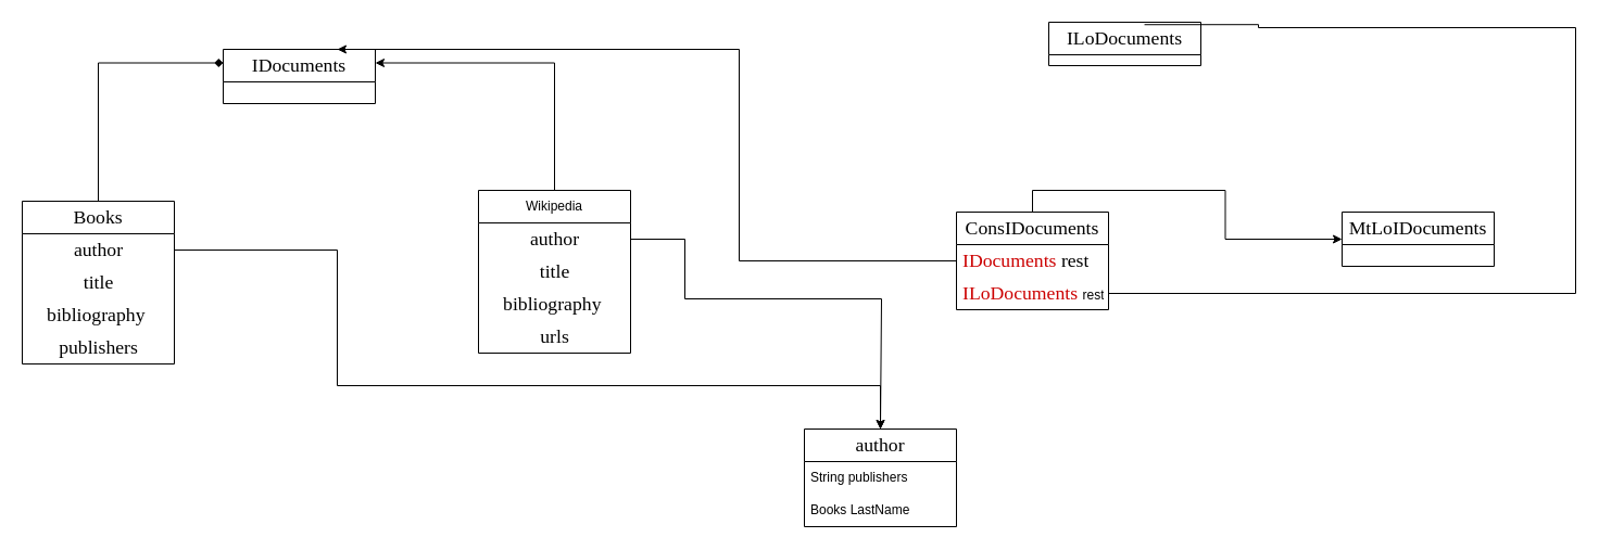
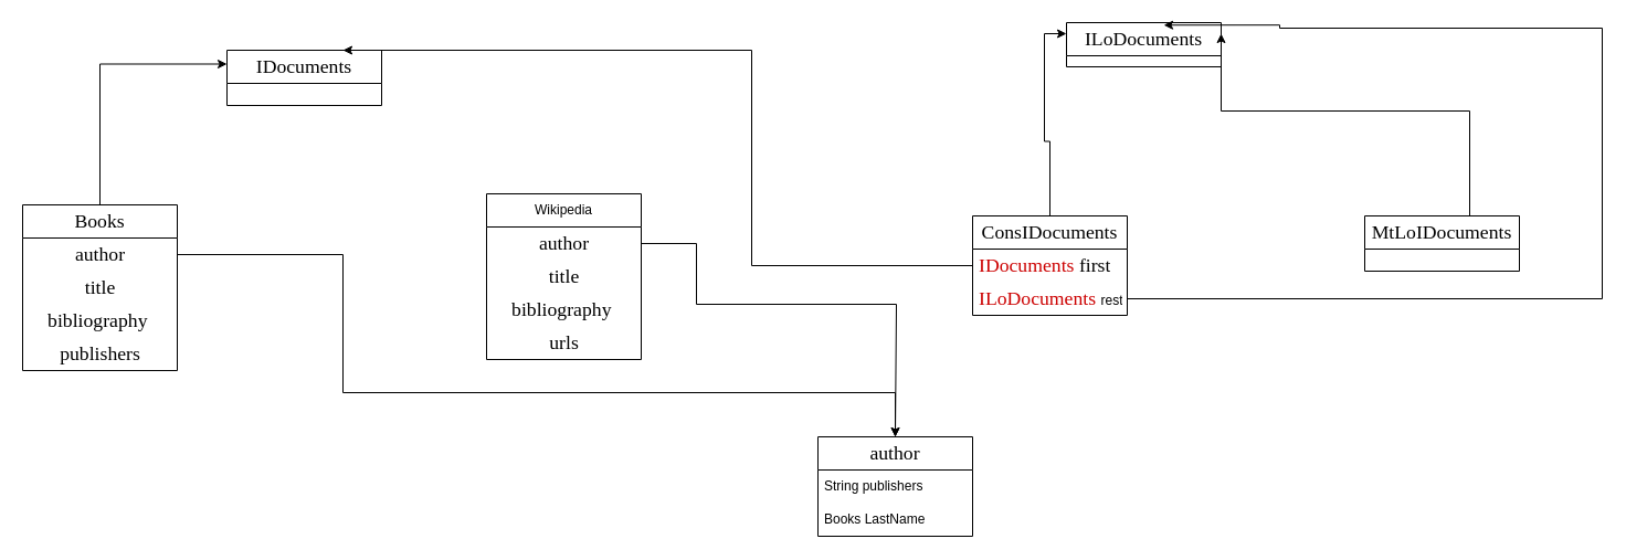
  <mxCell id="0" />
  <mxCell id="1" parent="0" />
  <mxCell id="2" value="&lt;span style=&quot;font-family: Charter-Racket, serif; font-size: 17.7px; text-align: left; background-color: rgb(255, 255, 255);&quot;&gt;IDocuments&lt;/span&gt;" style="swimlane;fontStyle=0;childLayout=stackLayout;horizontal=1;startSize=30;horizontalStack=0;resizeParent=1;resizeParentMax=0;resizeLast=0;collapsible=1;marginBottom=0;whiteSpace=wrap;html=1;" parent="1" vertex="1"><mxGeometry x="205" y="45" width="140" height="50" as="geometry" /></mxCell>
- <mxCell id="3" style="edgeStyle=orthogonalEdgeStyle;rounded=0;orthogonalLoop=1;jettySize=auto;html=1;exitX=0.5;exitY=0;exitDx=0;exitDy=0;entryX=1;entryY=0.25;entryDx=0;entryDy=0;" parent="1" source="4" target="2" edge="1"><mxGeometry relative="1" as="geometry" /></mxCell>
  <mxCell id="4" value="Wikipedia" style="swimlane;fontStyle=0;childLayout=stackLayout;horizontal=1;startSize=30;horizontalStack=0;resizeParent=1;resizeParentMax=0;resizeLast=0;collapsible=1;marginBottom=0;whiteSpace=wrap;html=1;" parent="1" vertex="1"><mxGeometry x="440" y="175" width="140" height="150" as="geometry" /></mxCell>
  <mxCell id="5" style="edgeStyle=orthogonalEdgeStyle;rounded=0;orthogonalLoop=1;jettySize=auto;html=1;" edge="1" parent="4" source="6"><mxGeometry relative="1" as="geometry"><mxPoint x="370" y="220.0" as="targetPoint" /><Array as="points"><mxPoint x="190" y="45" /><mxPoint x="190" y="100" /><mxPoint x="371" y="100" /><mxPoint x="371" y="220" /></Array></mxGeometry></mxCell>
  <mxCell id="6" value="&lt;span style=&quot;font-family: Charter-Racket, serif; font-size: 17.7px; text-align: left; text-wrap-mode: wrap; background-color: rgb(255, 255, 255);&quot;&gt;author&lt;/span&gt;" style="text;html=1;align=center;verticalAlign=middle;resizable=0;points=[];autosize=1;strokeColor=none;fillColor=none;" parent="4" vertex="1"><mxGeometry y="30" width="140" height="30" as="geometry" /></mxCell>
  <mxCell id="7" value="&lt;span style=&quot;font-family: Charter-Racket, serif; font-size: 17.7px; text-align: left; text-wrap-mode: wrap; background-color: rgb(255, 255, 255);&quot;&gt;title&lt;/span&gt;" style="text;html=1;align=center;verticalAlign=middle;resizable=0;points=[];autosize=1;strokeColor=none;fillColor=none;" parent="4" vertex="1"><mxGeometry y="60" width="140" height="30" as="geometry" /></mxCell>
  <mxCell id="8" value="&lt;span style=&quot;font-family: Charter-Racket, serif; font-size: 17.7px; text-align: left; text-wrap-mode: wrap; background-color: rgb(255, 255, 255);&quot;&gt;bibliography&amp;nbsp;&lt;/span&gt;" style="text;html=1;align=center;verticalAlign=middle;resizable=0;points=[];autosize=1;strokeColor=none;fillColor=none;" parent="4" vertex="1"><mxGeometry y="90" width="140" height="30" as="geometry" /></mxCell>
  <mxCell id="9" value="&lt;span style=&quot;font-family: Charter-Racket, serif; font-size: 17.7px; text-align: left; text-wrap-mode: wrap; background-color: rgb(255, 255, 255);&quot;&gt;urls&lt;/span&gt;" style="text;html=1;align=center;verticalAlign=middle;resizable=0;points=[];autosize=1;strokeColor=none;fillColor=none;" parent="4" vertex="1"><mxGeometry y="120" width="140" height="30" as="geometry" /></mxCell>
- <mxCell id="10" style="edgeStyle=orthogonalEdgeStyle;rounded=0;orthogonalLoop=1;jettySize=auto;html=1;exitX=0.5;exitY=0;exitDx=0;exitDy=0;entryX=0;entryY=0.25;entryDx=0;entryDy=0;endArrow=diamond;" parent="1" source="11" target="2" edge="1"><mxGeometry relative="1" as="geometry" /></mxCell>
+ <mxCell id="10" style="edgeStyle=orthogonalEdgeStyle;rounded=0;orthogonalLoop=1;jettySize=auto;html=1;exitX=0.5;exitY=0;exitDx=0;exitDy=0;entryX=0;entryY=0.25;entryDx=0;entryDy=0;" parent="1" source="11" target="2" edge="1"><mxGeometry relative="1" as="geometry" /></mxCell>
  <mxCell id="11" value="&lt;span style=&quot;font-family: Charter-Racket, serif; font-size: 17.7px; text-align: left; background-color: rgb(255, 255, 255);&quot;&gt;Books&lt;/span&gt;" style="swimlane;fontStyle=0;childLayout=stackLayout;horizontal=1;startSize=30;horizontalStack=0;resizeParent=1;resizeParentMax=0;resizeLast=0;collapsible=1;marginBottom=0;whiteSpace=wrap;html=1;" parent="1" vertex="1"><mxGeometry x="20" y="185" width="140" height="150" as="geometry" /></mxCell>
  <mxCell id="12" value="&lt;span style=&quot;font-family: Charter-Racket, serif; font-size: 17.7px; text-align: left; text-wrap-mode: wrap; background-color: rgb(255, 255, 255);&quot;&gt;author&lt;/span&gt;" style="text;html=1;align=center;verticalAlign=middle;resizable=0;points=[];autosize=1;strokeColor=none;fillColor=none;" parent="11" vertex="1"><mxGeometry y="30" width="140" height="30" as="geometry" /></mxCell>
  <mxCell id="13" value="&lt;span style=&quot;font-family: Charter-Racket, serif; font-size: 17.7px; text-align: left; text-wrap-mode: wrap; background-color: rgb(255, 255, 255);&quot;&gt;title&lt;/span&gt;" style="text;html=1;align=center;verticalAlign=middle;resizable=0;points=[];autosize=1;strokeColor=none;fillColor=none;" parent="11" vertex="1"><mxGeometry y="60" width="140" height="30" as="geometry" /></mxCell>
  <mxCell id="14" value="&lt;span style=&quot;font-family: Charter-Racket, serif; font-size: 17.7px; text-align: left; text-wrap-mode: wrap; background-color: rgb(255, 255, 255);&quot;&gt;bibliography&amp;nbsp;&lt;/span&gt;" style="text;html=1;align=center;verticalAlign=middle;resizable=0;points=[];autosize=1;strokeColor=none;fillColor=none;" parent="11" vertex="1"><mxGeometry y="90" width="140" height="30" as="geometry" /></mxCell>
  <mxCell id="15" value="&lt;span style=&quot;font-family: Charter-Racket, serif; font-size: 17.7px; text-align: left; text-wrap-mode: wrap; background-color: rgb(255, 255, 255);&quot;&gt;publishers&lt;/span&gt;" style="text;html=1;align=center;verticalAlign=middle;resizable=0;points=[];autosize=1;strokeColor=none;fillColor=none;" parent="11" vertex="1"><mxGeometry y="120" width="140" height="30" as="geometry" /></mxCell>
- <mxCell id="16" style="edgeStyle=orthogonalEdgeStyle;rounded=0;orthogonalLoop=1;jettySize=auto;html=1;exitX=0.5;exitY=0;exitDx=0;exitDy=0;" parent="1" source="17" target="22" edge="1"><mxGeometry relative="1" as="geometry" /></mxCell>
+ <mxCell id="16" style="edgeStyle=orthogonalEdgeStyle;rounded=0;orthogonalLoop=1;jettySize=auto;html=1;exitX=0.5;exitY=0;exitDx=0;exitDy=0;entryX=0;entryY=0.25;entryDx=0;entryDy=0;" parent="1" source="17" target="20" edge="1"><mxGeometry relative="1" as="geometry" /></mxCell>
  <mxCell id="17" value="&lt;span style=&quot;font-family: Charter-Racket, serif; font-size: 17.7px; text-align: left; background-color: rgb(255, 255, 255);&quot;&gt;ConsIDocuments&lt;/span&gt;" style="swimlane;fontStyle=0;childLayout=stackLayout;horizontal=1;startSize=30;horizontalStack=0;resizeParent=1;resizeParentMax=0;resizeLast=0;collapsible=1;marginBottom=0;whiteSpace=wrap;html=1;" parent="1" vertex="1"><mxGeometry x="880" y="195" width="140" height="90" as="geometry" /></mxCell>
- <mxCell id="18" value="&lt;span style=&quot;font-family: Charter-Racket, serif; font-size: 17.7px; background-color: rgb(255, 255, 255);&quot;&gt;&lt;font style=&quot;color: rgb(204, 0, 0);&quot;&gt;IDocuments &lt;/font&gt;&lt;font style=&quot;color: rgb(0, 0, 0);&quot;&gt;rest&lt;/font&gt;&lt;/span&gt;" style="text;strokeColor=none;fillColor=none;align=left;verticalAlign=middle;spacingLeft=4;spacingRight=4;overflow=hidden;points=[[0,0.5],[1,0.5]];portConstraint=eastwest;rotatable=0;whiteSpace=wrap;html=1;" parent="17" vertex="1"><mxGeometry y="30" width="140" height="30" as="geometry" /></mxCell>
+ <mxCell id="18" value="&lt;span style=&quot;font-family: Charter-Racket, serif; font-size: 17.7px; background-color: rgb(255, 255, 255);&quot;&gt;&lt;font style=&quot;color: rgb(204, 0, 0);&quot;&gt;IDocuments &lt;/font&gt;&lt;font style=&quot;color: rgb(0, 0, 0);&quot;&gt;first&lt;/font&gt;&lt;/span&gt;" style="text;strokeColor=none;fillColor=none;align=left;verticalAlign=middle;spacingLeft=4;spacingRight=4;overflow=hidden;points=[[0,0.5],[1,0.5]];portConstraint=eastwest;rotatable=0;whiteSpace=wrap;html=1;" parent="17" vertex="1"><mxGeometry y="30" width="140" height="30" as="geometry" /></mxCell>
  <mxCell id="19" value="&lt;span style=&quot;font-family: Charter-Racket, serif; font-size: 17.7px; background-color: rgb(255, 255, 255);&quot;&gt;&lt;font style=&quot;color: rgb(204, 0, 0);&quot;&gt;ILoDocuments&amp;nbsp;&lt;/font&gt;&lt;/span&gt;rest" style="text;strokeColor=none;fillColor=none;align=left;verticalAlign=middle;spacingLeft=4;spacingRight=4;overflow=hidden;points=[[0,0.5],[1,0.5]];portConstraint=eastwest;rotatable=0;whiteSpace=wrap;html=1;" parent="17" vertex="1"><mxGeometry y="60" width="140" height="30" as="geometry" /></mxCell>
  <mxCell id="20" value="&lt;span style=&quot;font-family: Charter-Racket, serif; font-size: 17.7px; text-align: left; background-color: rgb(255, 255, 255);&quot;&gt;ILoDocuments&lt;/span&gt;" style="swimlane;fontStyle=0;childLayout=stackLayout;horizontal=1;startSize=30;horizontalStack=0;resizeParent=1;resizeParentMax=0;resizeLast=0;collapsible=1;marginBottom=0;whiteSpace=wrap;html=1;" parent="1" vertex="1"><mxGeometry x="965" y="20" width="140" height="40" as="geometry" /></mxCell>
+ <mxCell id="21" style="edgeStyle=orthogonalEdgeStyle;rounded=0;orthogonalLoop=1;jettySize=auto;html=1;entryX=1;entryY=0.25;entryDx=0;entryDy=0;" parent="1" source="22" target="20" edge="1"><mxGeometry relative="1" as="geometry"><Array as="points"><mxPoint x="1330" y="100" /></Array></mxGeometry></mxCell>
  <mxCell id="22" value="&lt;span style=&quot;font-family: Charter-Racket, serif; font-size: 17.7px; text-align: left; background-color: rgb(255, 255, 255);&quot;&gt;MtLoIDocuments&lt;/span&gt;" style="swimlane;fontStyle=0;childLayout=stackLayout;horizontal=1;startSize=30;horizontalStack=0;resizeParent=1;resizeParentMax=0;resizeLast=0;collapsible=1;marginBottom=0;whiteSpace=wrap;html=1;" parent="1" vertex="1"><mxGeometry x="1235" y="195" width="140" height="50" as="geometry" /></mxCell>
  <mxCell id="23" style="edgeStyle=orthogonalEdgeStyle;rounded=0;orthogonalLoop=1;jettySize=auto;html=1;entryX=0.75;entryY=0;entryDx=0;entryDy=0;" parent="1" source="18" target="2" edge="1"><mxGeometry relative="1" as="geometry"><Array as="points"><mxPoint x="680" y="240" /><mxPoint x="680" y="45" /><mxPoint x="325" y="45" /></Array></mxGeometry></mxCell>
- <mxCell id="24" style="edgeStyle=orthogonalEdgeStyle;rounded=0;orthogonalLoop=1;jettySize=auto;html=1;entryX=0.629;entryY=0.056;entryDx=0;entryDy=0;entryPerimeter=0;endArrow=none;" parent="1" source="19" target="20" edge="1"><mxGeometry relative="1" as="geometry"><Array as="points"><mxPoint x="1450" y="270" /><mxPoint x="1450" y="25" /><mxPoint x="1158" y="25" /></Array></mxGeometry></mxCell>
+ <mxCell id="24" style="edgeStyle=orthogonalEdgeStyle;rounded=0;orthogonalLoop=1;jettySize=auto;html=1;entryX=0.629;entryY=0.056;entryDx=0;entryDy=0;entryPerimeter=0;" parent="1" source="19" target="20" edge="1"><mxGeometry relative="1" as="geometry"><Array as="points"><mxPoint x="1450" y="270" /><mxPoint x="1450" y="25" /><mxPoint x="1158" y="25" /></Array></mxGeometry></mxCell>
  <mxCell id="25" value="&lt;span style=&quot;font-family: Charter-Racket, serif; font-size: 17.7px; text-align: left; background-color: rgb(255, 255, 255);&quot;&gt;author&lt;/span&gt;" style="swimlane;fontStyle=0;childLayout=stackLayout;horizontal=1;startSize=30;horizontalStack=0;resizeParent=1;resizeParentMax=0;resizeLast=0;collapsible=1;marginBottom=0;whiteSpace=wrap;html=1;" vertex="1" parent="1"><mxGeometry x="740" y="395" width="140" height="90" as="geometry" /></mxCell>
  <mxCell id="26" value="String publishers" style="text;strokeColor=none;fillColor=none;align=left;verticalAlign=middle;spacingLeft=4;spacingRight=4;overflow=hidden;points=[[0,0.5],[1,0.5]];portConstraint=eastwest;rotatable=0;whiteSpace=wrap;html=1;" vertex="1" parent="25"><mxGeometry y="30" width="140" height="30" as="geometry" /></mxCell>
  <mxCell id="27" value="Books LastName" style="text;strokeColor=none;fillColor=none;align=left;verticalAlign=middle;spacingLeft=4;spacingRight=4;overflow=hidden;points=[[0,0.5],[1,0.5]];portConstraint=eastwest;rotatable=0;whiteSpace=wrap;html=1;" vertex="1" parent="25"><mxGeometry y="60" width="140" height="30" as="geometry" /></mxCell>
  <mxCell id="28" style="edgeStyle=orthogonalEdgeStyle;rounded=0;orthogonalLoop=1;jettySize=auto;html=1;entryX=0.5;entryY=0;entryDx=0;entryDy=0;" edge="1" parent="1" source="12" target="25"><mxGeometry relative="1" as="geometry"><Array as="points"><mxPoint x="310" y="230" /><mxPoint x="310" y="355" /><mxPoint x="810" y="355" /></Array></mxGeometry></mxCell>
